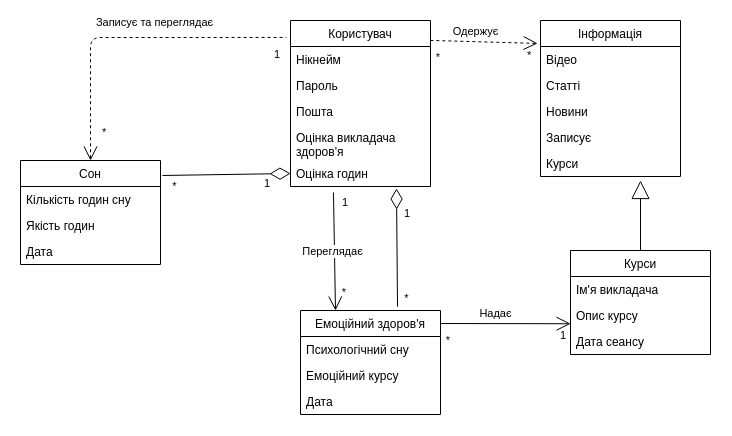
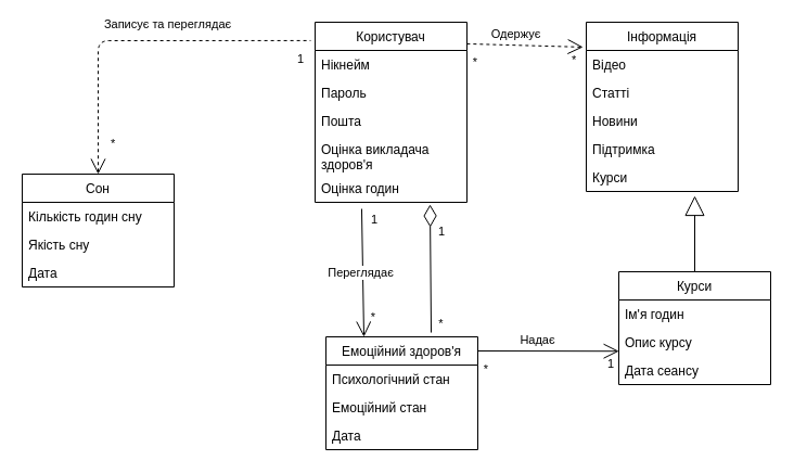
  <mxCell id="0" />
  <mxCell id="1" parent="0" />
  <mxCell id="2" value="Користувач" style="swimlane;fontStyle=0;childLayout=stackLayout;horizontal=1;startSize=26;fillColor=none;horizontalStack=0;resizeParent=1;resizeParentMax=0;resizeLast=0;collapsible=1;marginBottom=0;" vertex="1" parent="1"><mxGeometry x="290" y="20" width="140" height="166" as="geometry"><mxRectangle x="260" y="-440" width="100" height="30" as="alternateBounds" /></mxGeometry></mxCell>
  <mxCell id="3" value="Нікнейм " style="text;strokeColor=none;fillColor=none;align=left;verticalAlign=top;spacingLeft=4;spacingRight=4;overflow=hidden;rotatable=0;points=[[0,0.5],[1,0.5]];portConstraint=eastwest;" vertex="1" parent="2"><mxGeometry y="26" width="140" height="26" as="geometry" /></mxCell>
  <mxCell id="4" value="Пароль" style="text;strokeColor=none;fillColor=none;align=left;verticalAlign=top;spacingLeft=4;spacingRight=4;overflow=hidden;rotatable=0;points=[[0,0.5],[1,0.5]];portConstraint=eastwest;" vertex="1" parent="2"><mxGeometry y="52" width="140" height="26" as="geometry" /></mxCell>
  <mxCell id="5" value="Пошта " style="text;strokeColor=none;fillColor=none;align=left;verticalAlign=top;spacingLeft=4;spacingRight=4;overflow=hidden;rotatable=0;points=[[0,0.5],[1,0.5]];portConstraint=eastwest;" vertex="1" parent="2"><mxGeometry y="78" width="140" height="26" as="geometry" /></mxCell>
  <mxCell id="6" value="Оцінка викладача &#10;здоров'я" style="text;strokeColor=none;fillColor=none;align=left;verticalAlign=top;spacingLeft=4;spacingRight=4;overflow=hidden;rotatable=0;points=[[0,0.5],[1,0.5]];portConstraint=eastwest;" vertex="1" parent="2"><mxGeometry y="104" width="140" height="36" as="geometry" /></mxCell>
  <mxCell id="7" value="Оцінка годин" style="text;strokeColor=none;fillColor=none;align=left;verticalAlign=top;spacingLeft=4;spacingRight=4;overflow=hidden;rotatable=0;points=[[0,0.5],[1,0.5]];portConstraint=eastwest;" vertex="1" parent="2"><mxGeometry y="140" width="140" height="26" as="geometry" /></mxCell>
  <mxCell id="8" value="Сон" style="swimlane;fontStyle=0;childLayout=stackLayout;horizontal=1;startSize=26;fillColor=none;horizontalStack=0;resizeParent=1;resizeParentMax=0;resizeLast=0;collapsible=1;marginBottom=0;" vertex="1" parent="1"><mxGeometry x="20" y="160" width="140" height="104" as="geometry" /></mxCell>
  <mxCell id="9" value="Кількість годин сну" style="text;strokeColor=none;fillColor=none;align=left;verticalAlign=top;spacingLeft=4;spacingRight=4;overflow=hidden;rotatable=0;points=[[0,0.5],[1,0.5]];portConstraint=eastwest;" vertex="1" parent="8"><mxGeometry y="26" width="140" height="26" as="geometry" /></mxCell>
- <mxCell id="10" value="Якість годин" style="text;strokeColor=none;fillColor=none;align=left;verticalAlign=top;spacingLeft=4;spacingRight=4;overflow=hidden;rotatable=0;points=[[0,0.5],[1,0.5]];portConstraint=eastwest;" vertex="1" parent="8"><mxGeometry y="52" width="140" height="26" as="geometry" /></mxCell>
+ <mxCell id="10" value="Якість сну" style="text;strokeColor=none;fillColor=none;align=left;verticalAlign=top;spacingLeft=4;spacingRight=4;overflow=hidden;rotatable=0;points=[[0,0.5],[1,0.5]];portConstraint=eastwest;" vertex="1" parent="8"><mxGeometry y="52" width="140" height="26" as="geometry" /></mxCell>
  <mxCell id="11" value="Дата" style="text;strokeColor=none;fillColor=none;align=left;verticalAlign=top;spacingLeft=4;spacingRight=4;overflow=hidden;rotatable=0;points=[[0,0.5],[1,0.5]];portConstraint=eastwest;" vertex="1" parent="8"><mxGeometry y="78" width="140" height="26" as="geometry" /></mxCell>
  <mxCell id="12" value="Емоційний здоров'я" style="swimlane;fontStyle=0;childLayout=stackLayout;horizontal=1;startSize=26;fillColor=none;horizontalStack=0;resizeParent=1;resizeParentMax=0;resizeLast=0;collapsible=1;marginBottom=0;" vertex="1" parent="1"><mxGeometry x="300" y="310" width="140" height="104" as="geometry" /></mxCell>
- <mxCell id="13" value="Психологічний сну" style="text;strokeColor=none;fillColor=none;align=left;verticalAlign=top;spacingLeft=4;spacingRight=4;overflow=hidden;rotatable=0;points=[[0,0.5],[1,0.5]];portConstraint=eastwest;" vertex="1" parent="12"><mxGeometry y="26" width="140" height="26" as="geometry" /></mxCell>
- <mxCell id="14" value="Емоційний курсу" style="text;strokeColor=none;fillColor=none;align=left;verticalAlign=top;spacingLeft=4;spacingRight=4;overflow=hidden;rotatable=0;points=[[0,0.5],[1,0.5]];portConstraint=eastwest;" vertex="1" parent="12"><mxGeometry y="52" width="140" height="26" as="geometry" /></mxCell>
+ <mxCell id="13" value="Психологічний стан" style="text;strokeColor=none;fillColor=none;align=left;verticalAlign=top;spacingLeft=4;spacingRight=4;overflow=hidden;rotatable=0;points=[[0,0.5],[1,0.5]];portConstraint=eastwest;" vertex="1" parent="12"><mxGeometry y="26" width="140" height="26" as="geometry" /></mxCell>
+ <mxCell id="14" value="Емоційний стан" style="text;strokeColor=none;fillColor=none;align=left;verticalAlign=top;spacingLeft=4;spacingRight=4;overflow=hidden;rotatable=0;points=[[0,0.5],[1,0.5]];portConstraint=eastwest;" vertex="1" parent="12"><mxGeometry y="52" width="140" height="26" as="geometry" /></mxCell>
  <mxCell id="15" value="Дата" style="text;strokeColor=none;fillColor=none;align=left;verticalAlign=top;spacingLeft=4;spacingRight=4;overflow=hidden;rotatable=0;points=[[0,0.5],[1,0.5]];portConstraint=eastwest;" vertex="1" parent="12"><mxGeometry y="78" width="140" height="26" as="geometry" /></mxCell>
  <mxCell id="16" value="Інформація" style="swimlane;fontStyle=0;childLayout=stackLayout;horizontal=1;startSize=26;fillColor=none;horizontalStack=0;resizeParent=1;resizeParentMax=0;resizeLast=0;collapsible=1;marginBottom=0;" vertex="1" parent="1"><mxGeometry x="540" y="20" width="140" height="156" as="geometry" /></mxCell>
  <mxCell id="17" value="Відео" style="text;strokeColor=none;fillColor=none;align=left;verticalAlign=top;spacingLeft=4;spacingRight=4;overflow=hidden;rotatable=0;points=[[0,0.5],[1,0.5]];portConstraint=eastwest;" vertex="1" parent="16"><mxGeometry y="26" width="140" height="26" as="geometry" /></mxCell>
  <mxCell id="18" value="Статті" style="text;strokeColor=none;fillColor=none;align=left;verticalAlign=top;spacingLeft=4;spacingRight=4;overflow=hidden;rotatable=0;points=[[0,0.5],[1,0.5]];portConstraint=eastwest;" vertex="1" parent="16"><mxGeometry y="52" width="140" height="26" as="geometry" /></mxCell>
  <mxCell id="19" value="Новини " style="text;strokeColor=none;fillColor=none;align=left;verticalAlign=top;spacingLeft=4;spacingRight=4;overflow=hidden;rotatable=0;points=[[0,0.5],[1,0.5]];portConstraint=eastwest;" vertex="1" parent="16"><mxGeometry y="78" width="140" height="26" as="geometry" /></mxCell>
- <mxCell id="20" value="Записує" style="text;strokeColor=none;fillColor=none;align=left;verticalAlign=top;spacingLeft=4;spacingRight=4;overflow=hidden;rotatable=0;points=[[0,0.5],[1,0.5]];portConstraint=eastwest;" vertex="1" parent="16"><mxGeometry y="104" width="140" height="26" as="geometry" /></mxCell>
+ <mxCell id="20" value="Підтримка" style="text;strokeColor=none;fillColor=none;align=left;verticalAlign=top;spacingLeft=4;spacingRight=4;overflow=hidden;rotatable=0;points=[[0,0.5],[1,0.5]];portConstraint=eastwest;" vertex="1" parent="16"><mxGeometry y="104" width="140" height="26" as="geometry" /></mxCell>
  <mxCell id="21" value="Курси" style="text;strokeColor=none;fillColor=none;align=left;verticalAlign=top;spacingLeft=4;spacingRight=4;overflow=hidden;rotatable=0;points=[[0,0.5],[1,0.5]];portConstraint=eastwest;" vertex="1" parent="16"><mxGeometry y="130" width="140" height="26" as="geometry" /></mxCell>
  <mxCell id="22" value="Курси" style="swimlane;fontStyle=0;childLayout=stackLayout;horizontal=1;startSize=26;fillColor=none;horizontalStack=0;resizeParent=1;resizeParentMax=0;resizeLast=0;collapsible=1;marginBottom=0;" vertex="1" parent="1"><mxGeometry x="570" y="250" width="140" height="104" as="geometry" /></mxCell>
- <mxCell id="23" value="Ім'я викладача" style="text;strokeColor=none;fillColor=none;align=left;verticalAlign=top;spacingLeft=4;spacingRight=4;overflow=hidden;rotatable=0;points=[[0,0.5],[1,0.5]];portConstraint=eastwest;" vertex="1" parent="22"><mxGeometry y="26" width="140" height="26" as="geometry" /></mxCell>
+ <mxCell id="23" value="Ім'я годин" style="text;strokeColor=none;fillColor=none;align=left;verticalAlign=top;spacingLeft=4;spacingRight=4;overflow=hidden;rotatable=0;points=[[0,0.5],[1,0.5]];portConstraint=eastwest;" vertex="1" parent="22"><mxGeometry y="26" width="140" height="26" as="geometry" /></mxCell>
  <mxCell id="24" value="Опис курсу" style="text;strokeColor=none;fillColor=none;align=left;verticalAlign=top;spacingLeft=4;spacingRight=4;overflow=hidden;rotatable=0;points=[[0,0.5],[1,0.5]];portConstraint=eastwest;" vertex="1" parent="22"><mxGeometry y="52" width="140" height="26" as="geometry" /></mxCell>
  <mxCell id="25" value="Дата сеансу" style="text;strokeColor=none;fillColor=none;align=left;verticalAlign=top;spacingLeft=4;spacingRight=4;overflow=hidden;rotatable=0;points=[[0,0.5],[1,0.5]];portConstraint=eastwest;" vertex="1" parent="22"><mxGeometry y="78" width="140" height="26" as="geometry" /></mxCell>
- <mxCell id="26" value="" style="endArrow=none;html=1;endSize=12;startArrow=diamondThin;startSize=18;startFill=0;exitX=0;exitY=0.5;exitDx=0;exitDy=0;entryX=1.014;entryY=0.144;entryDx=0;entryDy=0;entryPerimeter=0;" edge="1" parent="1" source="7" target="8"><mxGeometry relative="1" as="geometry"><mxPoint x="290" y="166" as="sourcePoint" /><mxPoint x="170" y="176" as="targetPoint" /></mxGeometry></mxCell>
- <mxCell id="27" value="1" style="edgeLabel;resizable=0;html=1;align=right;verticalAlign=top;" connectable="0" vertex="1" parent="26"><mxGeometry x="1" relative="1" as="geometry"><mxPoint x="108" y="-5" as="offset" /></mxGeometry></mxCell>
- <mxCell id="28" value="*" style="edgeLabel;html=1;align=center;verticalAlign=middle;resizable=0;points=[];" vertex="1" connectable="0" parent="26"><mxGeometry x="0.764" y="5" relative="1" as="geometry"><mxPoint x="-4" y="6" as="offset" /></mxGeometry></mxCell>
  <mxCell id="29" value="" style="endArrow=none;html=1;endSize=12;startArrow=diamondThin;startSize=18;startFill=0;exitX=0.757;exitY=1.077;exitDx=0;exitDy=0;entryX=0.693;entryY=-0.038;entryDx=0;entryDy=0;entryPerimeter=0;exitPerimeter=0;" edge="1" parent="1" source="7" target="12"><mxGeometry relative="1" as="geometry"><mxPoint x="400" y="264" as="sourcePoint" /><mxPoint x="271.96" y="265.976" as="targetPoint" /></mxGeometry></mxCell>
  <mxCell id="30" value="1" style="edgeLabel;resizable=0;html=1;align=right;verticalAlign=top;" connectable="0" vertex="1" parent="29"><mxGeometry x="1" relative="1" as="geometry"><mxPoint x="13" y="-106" as="offset" /></mxGeometry></mxCell>
  <mxCell id="31" value="*" style="edgeLabel;html=1;align=center;verticalAlign=middle;resizable=0;points=[];" vertex="1" connectable="0" parent="29"><mxGeometry x="0.764" y="5" relative="1" as="geometry"><mxPoint x="4" y="6" as="offset" /></mxGeometry></mxCell>
  <mxCell id="32" value="" style="endArrow=none;html=1;startSize=12;startArrow=open;startFill=0;entryX=-0.029;entryY=0.102;entryDx=0;entryDy=0;exitX=0.5;exitY=0;exitDx=0;exitDy=0;entryPerimeter=0;dashed=1;" edge="1" parent="1" source="8" target="2"><mxGeometry relative="1" as="geometry"><mxPoint x="240" y="54" as="sourcePoint" /><mxPoint x="140" y="50" as="targetPoint" /><Array as="points"><mxPoint x="90" y="37" /></Array></mxGeometry></mxCell>
  <mxCell id="33" value="*" style="edgeLabel;resizable=0;html=1;align=left;verticalAlign=bottom;" connectable="0" vertex="1" parent="32"><mxGeometry x="-1" relative="1" as="geometry"><mxPoint x="10" y="-20" as="offset" /></mxGeometry></mxCell>
  <mxCell id="34" value="1" style="edgeLabel;resizable=0;html=1;align=right;verticalAlign=bottom;" connectable="0" vertex="1" parent="32"><mxGeometry x="1" relative="1" as="geometry"><mxPoint x="-6" y="25" as="offset" /></mxGeometry></mxCell>
  <mxCell id="35" value="Записує та переглядає" style="edgeLabel;html=1;align=center;verticalAlign=middle;resizable=0;points=[];" vertex="1" connectable="0" parent="32"><mxGeometry x="0.17" y="2" relative="1" as="geometry"><mxPoint y="-13" as="offset" /></mxGeometry></mxCell>
  <mxCell id="36" value="" style="endArrow=none;html=1;startSize=12;startArrow=open;startFill=0;exitX=0.25;exitY=0;exitDx=0;exitDy=0;entryX=0.307;entryY=1.231;entryDx=0;entryDy=0;entryPerimeter=0;" edge="1" parent="1" source="12" target="7"><mxGeometry relative="1" as="geometry"><mxPoint x="340" y="280" as="sourcePoint" /><mxPoint x="340" y="186" as="targetPoint" /></mxGeometry></mxCell>
  <mxCell id="37" value="1" style="edgeLabel;resizable=0;html=1;align=left;verticalAlign=bottom;" connectable="0" vertex="1" parent="36"><mxGeometry x="-1" relative="1" as="geometry"><mxPoint x="5" y="-100" as="offset" /></mxGeometry></mxCell>
  <mxCell id="38" value="*" style="edgeLabel;resizable=0;html=1;align=right;verticalAlign=bottom;" connectable="0" vertex="1" parent="36"><mxGeometry x="1" relative="1" as="geometry"><mxPoint x="13" y="108" as="offset" /></mxGeometry></mxCell>
  <mxCell id="39" value="Переглядає" style="edgeLabel;html=1;align=center;verticalAlign=middle;resizable=0;points=[];" vertex="1" connectable="0" parent="36"><mxGeometry x="0.17" y="2" relative="1" as="geometry"><mxPoint y="9" as="offset" /></mxGeometry></mxCell>
  <mxCell id="40" value="" style="endArrow=none;html=1;startSize=12;startArrow=open;startFill=0;entryX=1;entryY=0.12;entryDx=0;entryDy=0;exitX=-0.021;exitY=0.147;exitDx=0;exitDy=0;entryPerimeter=0;exitPerimeter=0;dashed=1;" edge="1" parent="1" source="16" target="2"><mxGeometry relative="1" as="geometry"><mxPoint x="530" y="64" as="sourcePoint" /><mxPoint x="430" y="60" as="targetPoint" /></mxGeometry></mxCell>
  <mxCell id="41" value="*" style="edgeLabel;resizable=0;html=1;align=left;verticalAlign=bottom;" connectable="0" vertex="1" parent="40"><mxGeometry x="-1" relative="1" as="geometry"><mxPoint x="-12" y="20" as="offset" /></mxGeometry></mxCell>
  <mxCell id="42" value="*" style="edgeLabel;resizable=0;html=1;align=right;verticalAlign=bottom;" connectable="0" vertex="1" parent="40"><mxGeometry x="1" relative="1" as="geometry"><mxPoint x="10" y="25" as="offset" /></mxGeometry></mxCell>
  <mxCell id="43" value="Одержує" style="edgeLabel;html=1;align=center;verticalAlign=middle;resizable=0;points=[];" vertex="1" connectable="0" parent="40"><mxGeometry x="0.17" y="2" relative="1" as="geometry"><mxPoint y="-13" as="offset" /></mxGeometry></mxCell>
  <mxCell id="44" value="" style="endArrow=block;endSize=16;endFill=0;html=1;exitX=0.5;exitY=0;exitDx=0;exitDy=0;" edge="1" parent="1" source="22"><mxGeometry x="0.007" y="-8" width="160" relative="1" as="geometry"><mxPoint x="640" y="226" as="sourcePoint" /><mxPoint x="640" y="180" as="targetPoint" /><mxPoint as="offset" /></mxGeometry></mxCell>
  <mxCell id="45" value="" style="endArrow=none;html=1;startSize=12;startArrow=open;startFill=0;exitX=0.001;exitY=0.817;exitDx=0;exitDy=0;exitPerimeter=0;" edge="1" parent="1" source="24"><mxGeometry relative="1" as="geometry"><mxPoint x="560" y="315" as="sourcePoint" /><mxPoint x="440" y="323" as="targetPoint" /></mxGeometry></mxCell>
  <mxCell id="46" value="1" style="edgeLabel;resizable=0;html=1;align=left;verticalAlign=bottom;" connectable="0" vertex="1" parent="45"><mxGeometry x="-1" relative="1" as="geometry"><mxPoint x="-12" y="20" as="offset" /></mxGeometry></mxCell>
  <mxCell id="47" value="*" style="edgeLabel;resizable=0;html=1;align=right;verticalAlign=bottom;" connectable="0" vertex="1" parent="45"><mxGeometry x="1" relative="1" as="geometry"><mxPoint x="10" y="25" as="offset" /></mxGeometry></mxCell>
  <mxCell id="48" value="Надає" style="edgeLabel;html=1;align=center;verticalAlign=middle;resizable=0;points=[];" vertex="1" connectable="0" parent="45"><mxGeometry x="0.17" y="2" relative="1" as="geometry"><mxPoint y="-13" as="offset" /></mxGeometry></mxCell>
